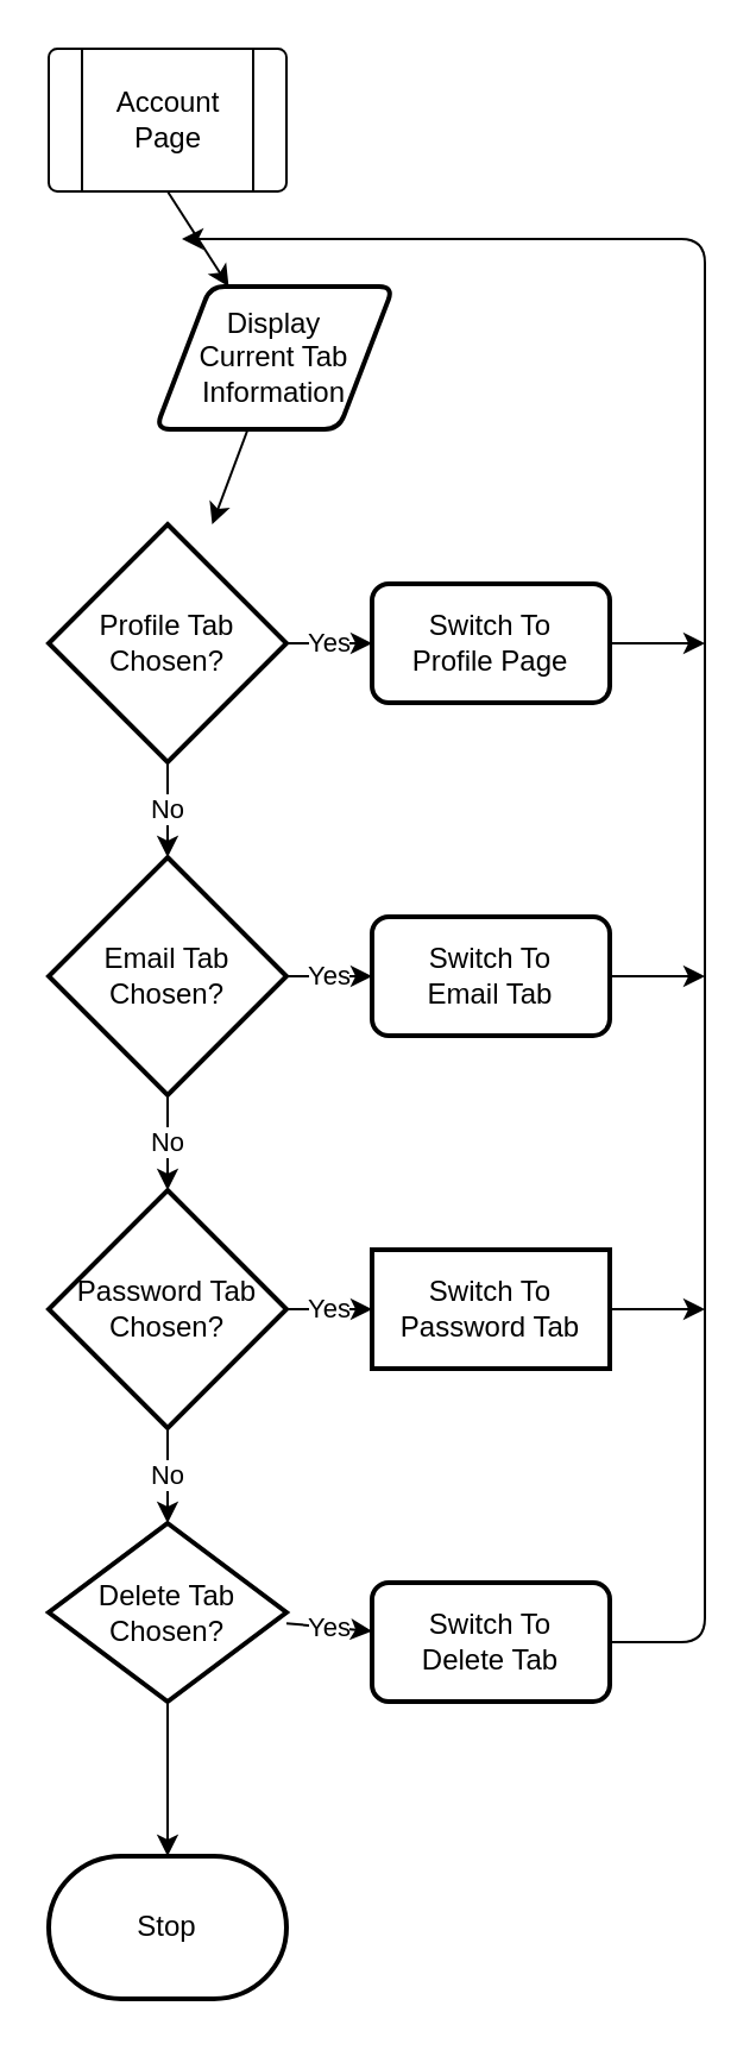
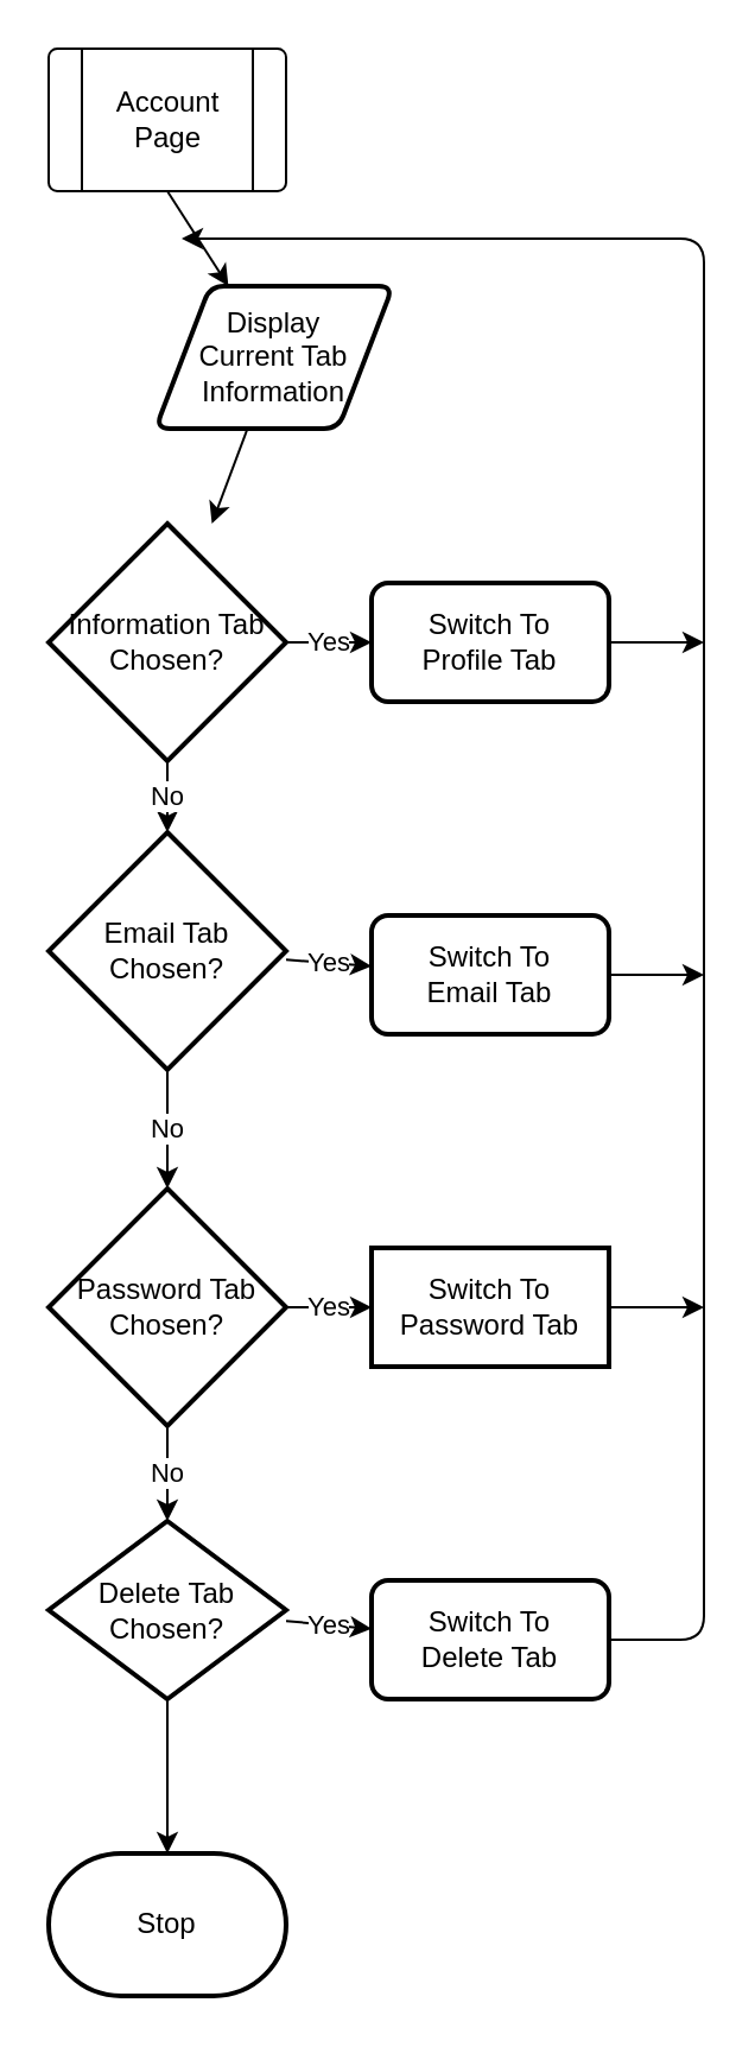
  <mxCell id="0" />
  <mxCell id="1" parent="0" />
  <mxCell id="2" style="edgeStyle=none;html=1;" parent="1" target="4" edge="1"><mxGeometry relative="1" as="geometry"><mxPoint x="70" y="80" as="sourcePoint" /></mxGeometry></mxCell>
  <mxCell id="3" style="edgeStyle=none;html=1;" parent="1" source="4" target="7" edge="1"><mxGeometry relative="1" as="geometry" /></mxCell>
  <mxCell id="4" value="Display&lt;br&gt;Current Tab&lt;br&gt;Information" style="shape=parallelogram;html=1;strokeWidth=2;perimeter=parallelogramPerimeter;whiteSpace=wrap;rounded=1;arcSize=12;size=0.23;" parent="1" vertex="1"><mxGeometry x="65" y="120" width="100" height="60" as="geometry" /></mxCell>
  <mxCell id="5" value="No" style="edgeStyle=none;html=1;" parent="1" source="7" target="10" edge="1"><mxGeometry relative="1" as="geometry" /></mxCell>
  <mxCell id="6" value="Yes" style="edgeStyle=none;html=1;" parent="1" source="7" target="18" edge="1"><mxGeometry relative="1" as="geometry" /></mxCell>
- <mxCell id="7" value="Profile Tab&lt;br&gt;Chosen?" style="strokeWidth=2;html=1;shape=mxgraph.flowchart.decision;whiteSpace=wrap;" parent="1" vertex="1"><mxGeometry x="20" y="220" width="100" height="100" as="geometry" /></mxCell>
+ <mxCell id="7" value="Information Tab&lt;br&gt;Chosen?" style="strokeWidth=2;html=1;shape=mxgraph.flowchart.decision;whiteSpace=wrap;" parent="1" vertex="1"><mxGeometry x="20" y="220" width="100" height="100" as="geometry" /></mxCell>
  <mxCell id="8" value="No" style="edgeStyle=none;html=1;" parent="1" source="10" target="13" edge="1"><mxGeometry relative="1" as="geometry" /></mxCell>
  <mxCell id="9" value="Yes" style="edgeStyle=none;html=1;" parent="1" source="10" target="20" edge="1"><mxGeometry relative="1" as="geometry" /></mxCell>
- <mxCell id="10" value="Email Tab&lt;br&gt;Chosen?" style="strokeWidth=2;html=1;shape=mxgraph.flowchart.decision;whiteSpace=wrap;" parent="1" vertex="1"><mxGeometry x="20" y="360" width="100" height="100" as="geometry" /></mxCell>
+ <mxCell id="10" value="Email Tab&lt;br&gt;Chosen?" style="strokeWidth=2;html=1;shape=mxgraph.flowchart.decision;whiteSpace=wrap;" parent="1" vertex="1"><mxGeometry x="20" y="350" width="100" height="100" as="geometry" /></mxCell>
  <mxCell id="11" value="No" style="edgeStyle=none;html=1;" parent="1" source="13" target="16" edge="1"><mxGeometry relative="1" as="geometry" /></mxCell>
  <mxCell id="12" value="Yes" style="edgeStyle=none;html=1;" parent="1" source="13" target="22" edge="1"><mxGeometry relative="1" as="geometry" /></mxCell>
  <mxCell id="13" value="Password Tab&lt;br&gt;Chosen?" style="strokeWidth=2;html=1;shape=mxgraph.flowchart.decision;whiteSpace=wrap;" parent="1" vertex="1"><mxGeometry x="20" y="500" width="100" height="100" as="geometry" /></mxCell>
  <mxCell id="14" value="Yes" style="edgeStyle=none;html=1;" parent="1" source="16" target="24" edge="1"><mxGeometry relative="1" as="geometry" /></mxCell>
  <mxCell id="15" style="edgeStyle=none;html=1;" edge="1" parent="1" source="16" target="27"><mxGeometry relative="1" as="geometry" /></mxCell>
  <mxCell id="16" value="Delete Tab&lt;br&gt;Chosen?" style="strokeWidth=2;html=1;shape=mxgraph.flowchart.decision;whiteSpace=wrap;" parent="1" vertex="1"><mxGeometry x="20" y="640" width="100" height="75" as="geometry" /></mxCell>
  <mxCell id="17" style="edgeStyle=none;html=1;" parent="1" source="18" edge="1"><mxGeometry relative="1" as="geometry"><mxPoint x="296" y="270" as="targetPoint" /></mxGeometry></mxCell>
- <mxCell id="18" value="Switch To&lt;br&gt;Profile Page" style="rounded=1;whiteSpace=wrap;html=1;absoluteArcSize=1;arcSize=14;strokeWidth=2;" parent="1" vertex="1"><mxGeometry x="156" y="245" width="100" height="50" as="geometry" /></mxCell>
+ <mxCell id="18" value="Switch To&lt;br&gt;Profile Tab" style="rounded=1;whiteSpace=wrap;html=1;absoluteArcSize=1;arcSize=14;strokeWidth=2;" parent="1" vertex="1"><mxGeometry x="156" y="245" width="100" height="50" as="geometry" /></mxCell>
  <mxCell id="19" style="edgeStyle=none;html=1;" parent="1" source="20" edge="1"><mxGeometry relative="1" as="geometry"><mxPoint x="296" y="410" as="targetPoint" /></mxGeometry></mxCell>
  <mxCell id="20" value="Switch To&lt;br&gt;Email Tab" style="rounded=1;whiteSpace=wrap;html=1;absoluteArcSize=1;arcSize=14;strokeWidth=2;" parent="1" vertex="1"><mxGeometry x="156" y="385" width="100" height="50" as="geometry" /></mxCell>
  <mxCell id="21" style="edgeStyle=none;html=1;" parent="1" source="22" edge="1"><mxGeometry relative="1" as="geometry"><mxPoint x="296" y="550" as="targetPoint" /></mxGeometry></mxCell>
  <mxCell id="22" value="Switch To&lt;br&gt;Password Tab" style="whiteSpace=wrap;html=1;absoluteArcSize=1;arcSize=14;strokeWidth=2;rounded=0;" parent="1" vertex="1"><mxGeometry x="156" y="525" width="100" height="50" as="geometry" /></mxCell>
  <mxCell id="23" style="edgeStyle=none;html=1;" parent="1" source="24" edge="1"><mxGeometry relative="1" as="geometry"><mxPoint x="76" y="100" as="targetPoint" /><Array as="points"><mxPoint x="296" y="690" /><mxPoint x="296" y="100" /></Array></mxGeometry></mxCell>
  <mxCell id="24" value="Switch To&lt;br&gt;Delete Tab" style="rounded=1;whiteSpace=wrap;html=1;absoluteArcSize=1;arcSize=14;strokeWidth=2;" parent="1" vertex="1"><mxGeometry x="156" y="665" width="100" height="50" as="geometry" /></mxCell>
  <mxCell id="25" value="" style="verticalLabelPosition=bottom;verticalAlign=top;html=1;shape=process;whiteSpace=wrap;rounded=1;size=0.14;arcSize=6;" parent="1" vertex="1"><mxGeometry x="20" y="20" width="100" height="60" as="geometry" /></mxCell>
  <mxCell id="26" value="Account&lt;br&gt;Page" style="text;html=1;align=center;verticalAlign=middle;resizable=0;points=[];autosize=1;strokeColor=none;fillColor=none;" parent="1" vertex="1"><mxGeometry x="35" y="30" width="70" height="40" as="geometry" /></mxCell>
  <mxCell id="27" value="Stop" style="strokeWidth=2;html=1;shape=mxgraph.flowchart.terminator;whiteSpace=wrap;" vertex="1" parent="1"><mxGeometry x="20" y="780" width="100" height="60" as="geometry" /></mxCell>
